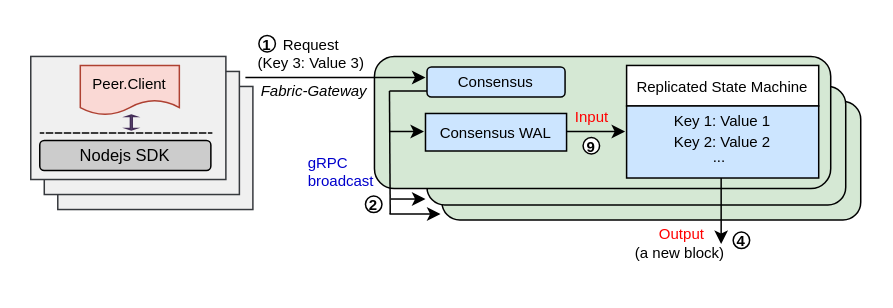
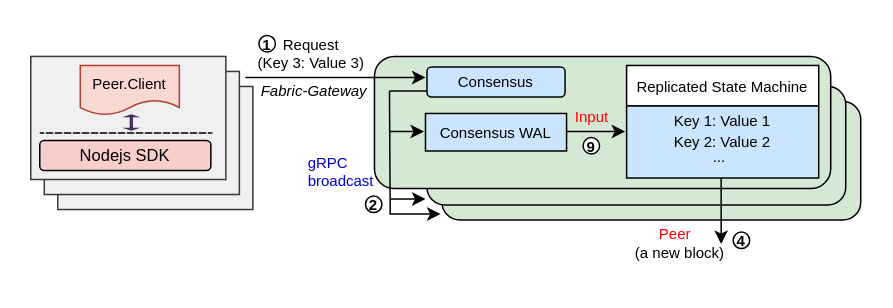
  <mxCell id="0" />
  <mxCell id="1" parent="0" />
  <mxCell id="2" value="" style="rounded=1;whiteSpace=wrap;html=1;fillColor=#D5E8D4;" parent="1" vertex="1"><mxGeometry x="294" y="67" width="279" height="79" as="geometry" /></mxCell>
  <mxCell id="3" value="" style="rounded=1;whiteSpace=wrap;html=1;fillColor=#D5E8D4;" parent="1" vertex="1"><mxGeometry x="284" y="57" width="279" height="79" as="geometry" /></mxCell>
  <mxCell id="4" value="" style="rounded=0;whiteSpace=wrap;html=1;fillColor=#F0F0F0;strokeColor=#36393d;" parent="1" vertex="1"><mxGeometry x="38" y="57" width="130" height="82" as="geometry" /></mxCell>
  <mxCell id="5" value="" style="rounded=0;whiteSpace=wrap;html=1;fillColor=#F0F0F0;strokeColor=#36393d;" parent="1" vertex="1"><mxGeometry x="29" y="47" width="130" height="82" as="geometry" /></mxCell>
  <mxCell id="6" value="" style="rounded=0;whiteSpace=wrap;html=1;fillColor=#F0F0F0;strokeColor=#36393d;" parent="1" vertex="1"><mxGeometry x="20" y="37" width="130" height="82" as="geometry" /></mxCell>
- <mxCell id="7" value="Nodejs SDK" style="rounded=1;whiteSpace=wrap;html=1;fontSize=11;fillColor=#CCCCCC;strokeColor=#000000;" parent="1" vertex="1"><mxGeometry x="26" y="93" width="114" height="20" as="geometry" /></mxCell>
+ <mxCell id="7" value="Nodejs SDK" style="rounded=1;whiteSpace=wrap;html=1;fontSize=11;fillColor=#f8cecc;strokeColor=#000000;" parent="1" vertex="1"><mxGeometry x="26" y="93" width="114" height="20" as="geometry" /></mxCell>
  <mxCell id="8" value="" style="endArrow=none;dashed=1;html=1;rounded=0;fontColor=#000000;shape=link;sketch=0;width=0;" parent="1" edge="1"><mxGeometry width="50" height="50" relative="1" as="geometry"><mxPoint x="141" y="88" as="sourcePoint" /><mxPoint x="26" y="88" as="targetPoint" /></mxGeometry></mxCell>
  <mxCell id="9" value="" style="html=1;shadow=0;dashed=0;align=center;verticalAlign=middle;shape=mxgraph.arrows2.twoWayArrow;dy=0.8;dx=1.0;fontColor=#ffffff;strokeColor=#432D57;fillColor=#76608a;direction=south;" parent="1" vertex="1"><mxGeometry x="84" y="76" width="6" height="10" as="geometry" /></mxCell>
  <mxCell id="10" value="&lt;font style=&quot;font-size: 10px;&quot;&gt;Peer.Client&lt;/font&gt;" style="shape=document;whiteSpace=wrap;html=1;boundedLbl=1;fillColor=#fad9d5;strokeColor=#ae4132;" parent="1" vertex="1"><mxGeometry x="53" y="43" width="66" height="33" as="geometry" /></mxCell>
  <mxCell id="11" value="" style="rounded=1;whiteSpace=wrap;html=1;fillColor=#D5E8D4;shadow=0;" parent="1" vertex="1"><mxGeometry x="249" y="37" width="304" height="88" as="geometry" /></mxCell>
  <mxCell id="12" value="&lt;font style=&quot;font-size: 10px;&quot;&gt;Consensus&lt;/font&gt;" style="rounded=1;whiteSpace=wrap;html=1;fillColor=#CCE5FF;strokeColor=#000000;" parent="1" vertex="1"><mxGeometry x="284" y="44" width="92" height="20" as="geometry" /></mxCell>
  <mxCell id="13" value="&lt;font style=&quot;font-size: 10px;&quot;&gt;Consensus WAL&lt;/font&gt;" style="rounded=0;whiteSpace=wrap;html=1;fillColor=#CCE5FF;strokeColor=#000000;" parent="1" vertex="1"><mxGeometry x="283" y="75" width="94" height="25" as="geometry" /></mxCell>
  <mxCell id="14" value="&lt;font style=&quot;font-size: 10px;&quot;&gt;Replicated State Machine&lt;/font&gt;" style="rounded=0;whiteSpace=wrap;html=1;fillColor=#ffffff;strokeColor=#000000;" parent="1" vertex="1"><mxGeometry x="417" y="43" width="128" height="27" as="geometry" /></mxCell>
  <mxCell id="15" value="&lt;font style=&quot;font-size: 10px;&quot;&gt;Key 1: Value 1&lt;br&gt;Key 2: Value 2&lt;br&gt;&lt;br&gt;&lt;/font&gt;" style="rounded=0;whiteSpace=wrap;html=1;fillColor=#CCE5FF;strokeColor=#000000;" parent="1" vertex="1"><mxGeometry x="417" y="70" width="128" height="48" as="geometry" /></mxCell>
  <mxCell id="16" value="" style="endArrow=none;html=1;rounded=0;fontSize=10;curved=1;" parent="1" edge="1"><mxGeometry width="50" height="50" relative="1" as="geometry"><mxPoint x="259" y="60" as="sourcePoint" /><mxPoint x="284" y="60" as="targetPoint" /></mxGeometry></mxCell>
  <mxCell id="17" value="" style="endArrow=none;html=1;rounded=0;fontSize=10;curved=1;" parent="1" edge="1"><mxGeometry width="50" height="50" relative="1" as="geometry"><mxPoint x="259.5" y="142" as="sourcePoint" /><mxPoint x="259" y="60" as="targetPoint" /></mxGeometry></mxCell>
  <mxCell id="18" value="" style="endArrow=classic;html=1;rounded=0;fontSize=10;curved=1;" parent="1" edge="1"><mxGeometry width="50" height="50" relative="1" as="geometry"><mxPoint x="259" y="87" as="sourcePoint" /><mxPoint x="282" y="87" as="targetPoint" /></mxGeometry></mxCell>
  <mxCell id="19" value="" style="endArrow=classic;html=1;rounded=0;fontSize=10;curved=1;" parent="1" edge="1"><mxGeometry width="50" height="50" relative="1" as="geometry"><mxPoint x="377" y="87" as="sourcePoint" /><mxPoint x="416" y="87" as="targetPoint" /></mxGeometry></mxCell>
  <mxCell id="20" value="Input" style="text;strokeColor=none;fillColor=none;align=left;verticalAlign=middle;spacingLeft=4;spacingRight=4;overflow=hidden;points=[[0,0.5],[1,0.5]];portConstraint=eastwest;rotatable=0;fontSize=10;fontColor=#FF0000;" parent="1" vertex="1"><mxGeometry x="377" y="62" width="80" height="30" as="geometry" /></mxCell>
  <mxCell id="21" value="" style="endArrow=classic;html=1;rounded=0;fontSize=10;curved=1;" parent="1" edge="1"><mxGeometry width="50" height="50" relative="1" as="geometry"><mxPoint x="163" y="51" as="sourcePoint" /><mxPoint x="283" y="51" as="targetPoint" /></mxGeometry></mxCell>
  <mxCell id="22" value="1" style="ellipse;whiteSpace=wrap;html=1;aspect=fixed;fontSize=10;strokeColor=#000000;fillColor=#FFFFFF;fontStyle=1" parent="1" vertex="1"><mxGeometry x="172" y="23" width="11" height="11" as="geometry" /></mxCell>
  <mxCell id="23" value="" style="endArrow=classic;html=1;rounded=0;fontSize=10;curved=1;" parent="1" edge="1"><mxGeometry width="50" height="50" relative="1" as="geometry"><mxPoint x="260" y="132" as="sourcePoint" /><mxPoint x="283" y="132" as="targetPoint" /></mxGeometry></mxCell>
  <mxCell id="24" value="" style="endArrow=classic;html=1;rounded=0;fontSize=10;curved=1;" parent="1" edge="1"><mxGeometry width="50" height="50" relative="1" as="geometry"><mxPoint x="259" y="142" as="sourcePoint" /><mxPoint x="293" y="142" as="targetPoint" /></mxGeometry></mxCell>
  <mxCell id="25" value="2" style="ellipse;whiteSpace=wrap;html=1;aspect=fixed;fontSize=10;strokeColor=#000000;fillColor=#FFFFFF;fontStyle=1" parent="1" vertex="1"><mxGeometry x="243" y="130" width="11" height="11" as="geometry" /></mxCell>
  <mxCell id="26" value="9" style="ellipse;whiteSpace=wrap;html=1;aspect=fixed;fontSize=10;strokeColor=#000000;fillColor=#FFFFFF;fontStyle=1" parent="1" vertex="1"><mxGeometry x="388" y="91" width="11" height="11" as="geometry" /></mxCell>
  <mxCell id="27" value="&lt;font color=&quot;#000000&quot;&gt;Request &lt;br&gt;(Key 3: Value 3)&lt;/font&gt;" style="text;html=1;strokeColor=none;fillColor=none;align=center;verticalAlign=middle;whiteSpace=wrap;rounded=0;shadow=0;fontSize=10;fontColor=#0000CC;" parent="1" vertex="1"><mxGeometry x="167" y="20" width="80" height="30" as="geometry" /></mxCell>
  <mxCell id="28" value="" style="endArrow=classic;html=1;rounded=0;fontSize=10;fontColor=#000000;curved=1;" parent="1" edge="1"><mxGeometry width="50" height="50" relative="1" as="geometry"><mxPoint x="480" y="118" as="sourcePoint" /><mxPoint x="480" y="162" as="targetPoint" /></mxGeometry></mxCell>
  <mxCell id="29" value="4" style="ellipse;whiteSpace=wrap;html=1;aspect=fixed;fontSize=10;strokeColor=#000000;fillColor=#FFFFFF;fontStyle=1" parent="1" vertex="1"><mxGeometry x="488" y="154" width="11" height="11" as="geometry" /></mxCell>
- <mxCell id="30" value="Output" style="text;strokeColor=none;fillColor=none;align=left;verticalAlign=middle;spacingLeft=4;spacingRight=4;overflow=hidden;points=[[0,0.5],[1,0.5]];portConstraint=eastwest;rotatable=0;fontSize=10;fontColor=#FF0000;" parent="1" vertex="1"><mxGeometry x="433" y="140" width="105" height="30" as="geometry" /></mxCell>
+ <mxCell id="30" value="Peer" style="text;strokeColor=none;fillColor=none;align=left;verticalAlign=middle;spacingLeft=4;spacingRight=4;overflow=hidden;points=[[0,0.5],[1,0.5]];portConstraint=eastwest;rotatable=0;fontSize=10;fontColor=#FF0000;" parent="1" vertex="1"><mxGeometry x="433" y="140" width="105" height="30" as="geometry" /></mxCell>
  <mxCell id="31" value="gRPC &#10;broadcast" style="text;strokeColor=none;fillColor=none;align=left;verticalAlign=middle;spacingLeft=4;spacingRight=4;overflow=hidden;points=[[0,0.5],[1,0.5]];portConstraint=eastwest;rotatable=0;fontSize=10;fontColor=#0000CC;" parent="1" vertex="1"><mxGeometry x="199" y="99" width="88" height="30" as="geometry" /></mxCell>
  <mxCell id="32" value="(a new block)" style="text;strokeColor=none;fillColor=none;align=left;verticalAlign=middle;spacingLeft=4;spacingRight=4;overflow=hidden;points=[[0,0.5],[1,0.5]];portConstraint=eastwest;rotatable=0;fontSize=10;fontColor=#000000;" parent="1" vertex="1"><mxGeometry x="417" y="153" width="123" height="30" as="geometry" /></mxCell>
  <mxCell id="33" value="&lt;font style=&quot;font-size: 10px;&quot;&gt;...&lt;/font&gt;" style="text;html=1;strokeColor=none;fillColor=none;align=center;verticalAlign=middle;whiteSpace=wrap;rounded=0;" parent="1" vertex="1"><mxGeometry x="449" y="89" width="60" height="30" as="geometry" /></mxCell>
  <mxCell id="34" value="&lt;font color=&quot;#000000&quot;&gt;&lt;i&gt;Fabric-Gateway&lt;/i&gt;&lt;/font&gt;" style="text;html=1;strokeColor=none;fillColor=none;align=center;verticalAlign=middle;whiteSpace=wrap;rounded=0;shadow=0;fontSize=10;fontColor=#0000CC;" vertex="1" parent="1"><mxGeometry x="169" y="45" width="80" height="30" as="geometry" /></mxCell>
